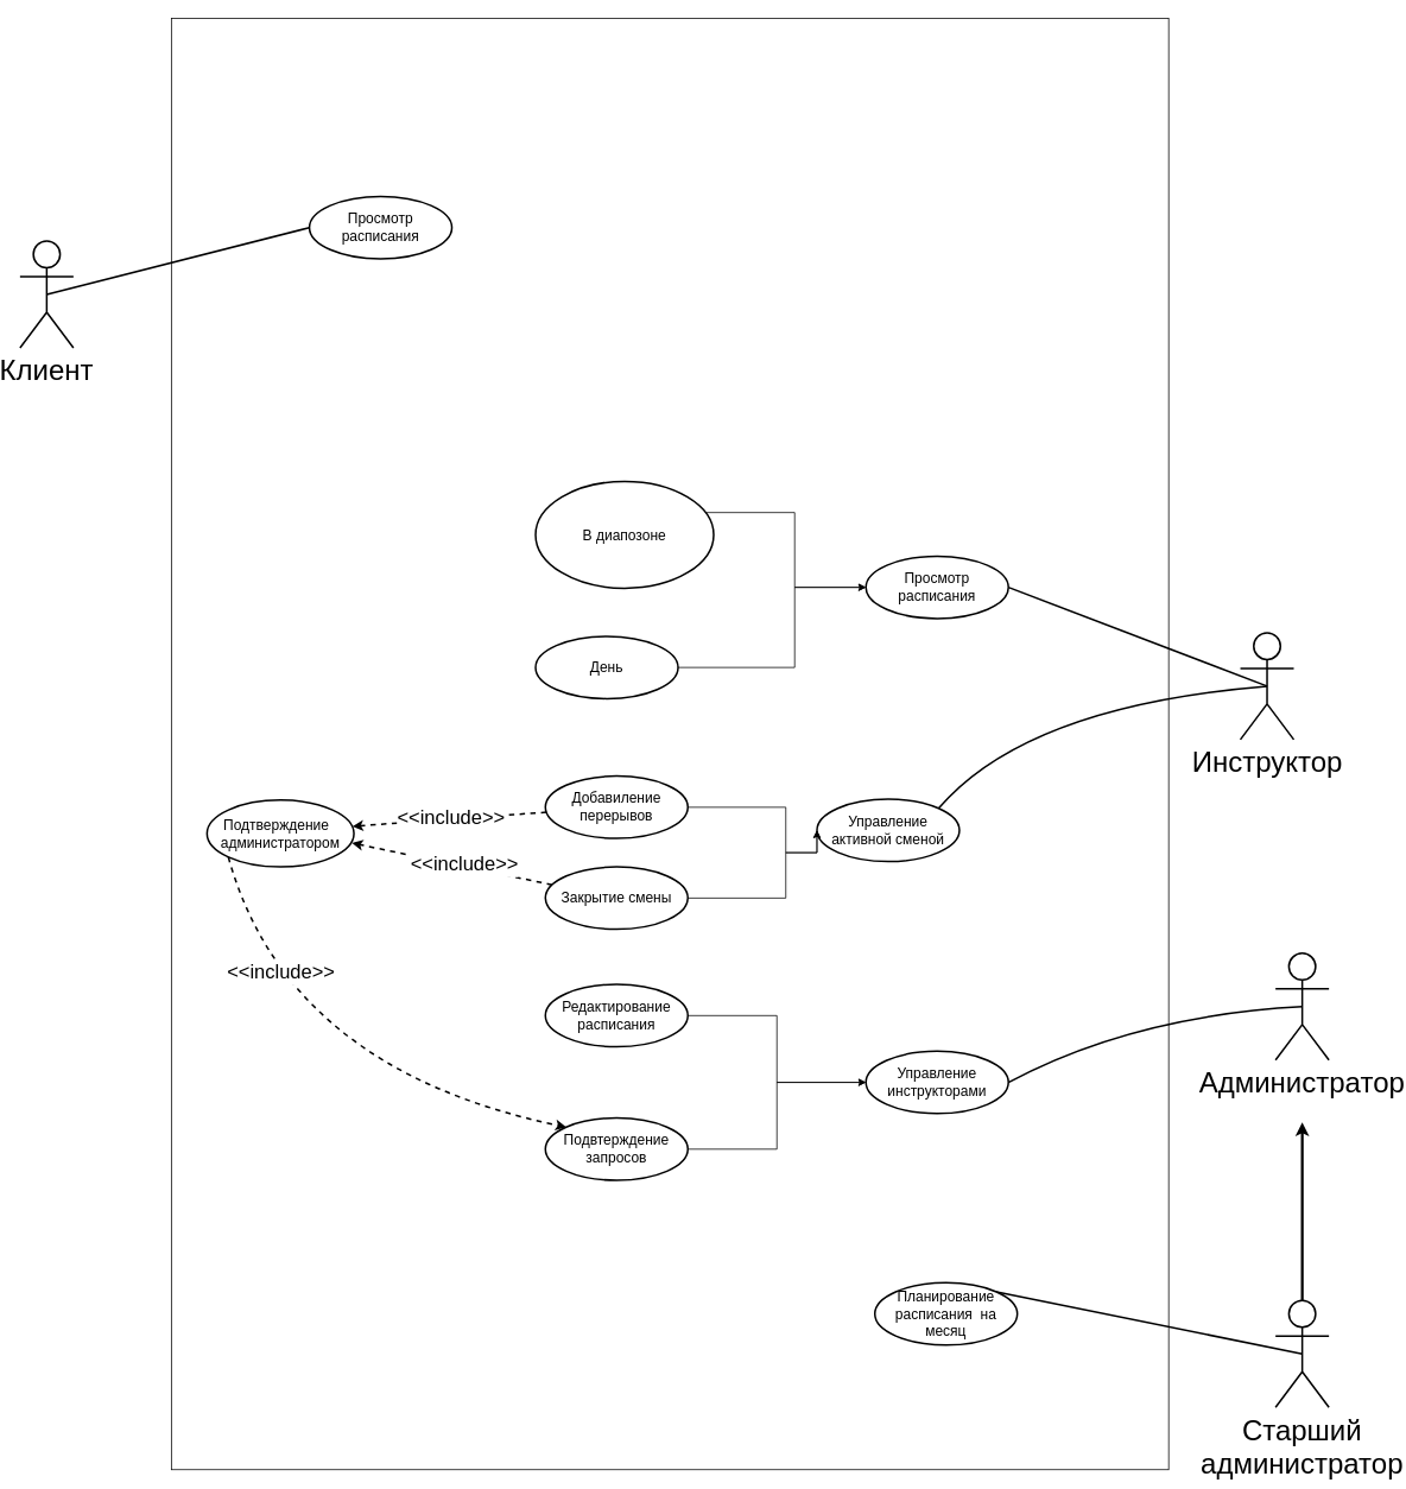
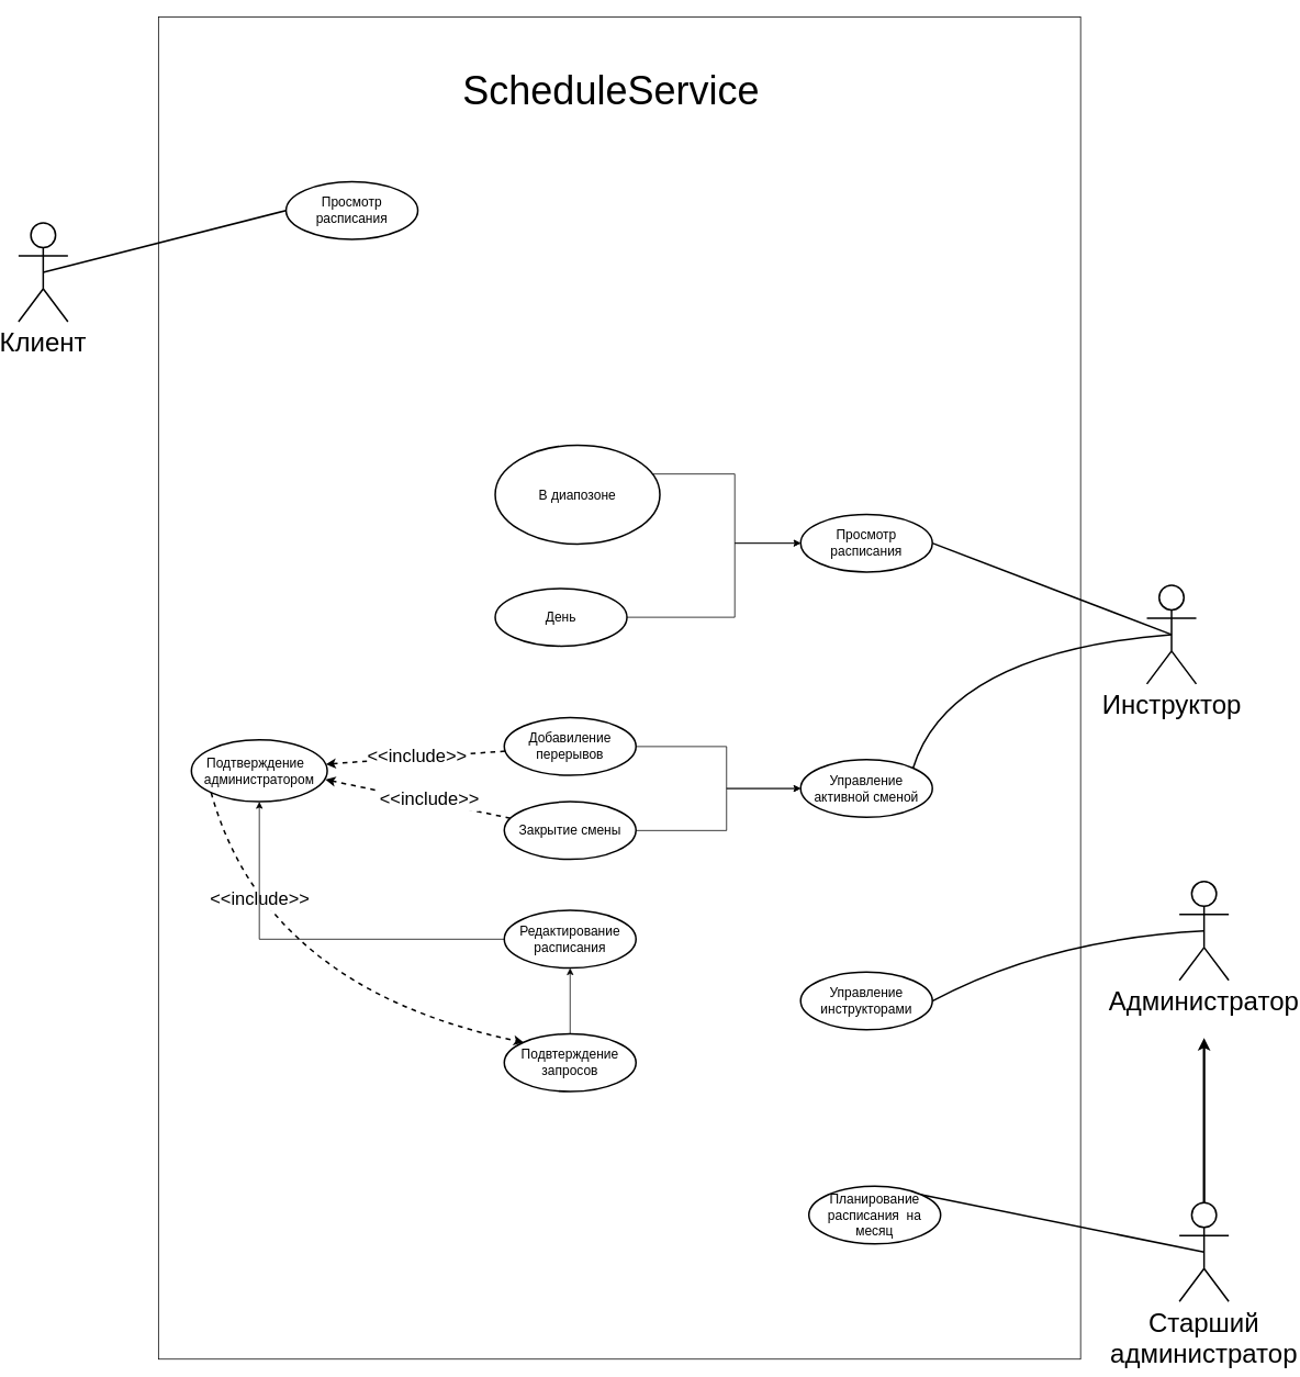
  <mxCell id="0" />
  <mxCell id="1" parent="0" />
  <mxCell id="2" value="Клиент" style="strokeWidth=2;whiteSpace=wrap;shape=umlActor;verticalLabelPosition=bottom;verticalAlign=top;html=1;outlineConnect=0;fontSize=32;" parent="1" vertex="1"><mxGeometry x="20" y="270" width="60" height="120" as="geometry" /></mxCell>
  <mxCell id="3" value="" style="curved=1;startArrow=none;endArrow=none;exitX=0.5;exitY=0.5;entryX=0;entryY=0.5;rounded=0;strokeWidth=2;exitDx=0;exitDy=0;exitPerimeter=0;entryDx=0;entryDy=0;" parent="1" source="2" target="6" edge="1"><mxGeometry relative="1" as="geometry"><Array as="points" /></mxGeometry></mxCell>
  <mxCell id="4" value="" style="group;fontSize=16;" parent="1" vertex="1" connectable="0"><mxGeometry x="230" y="140" width="550" height="330" as="geometry" /></mxCell>
  <mxCell id="5" value="" style="group;fontSize=16;" parent="4" vertex="1" connectable="0"><mxGeometry width="437" height="330" as="geometry" /></mxCell>
  <mxCell id="6" value="Просмотр расписания" style="rounded=1;absoluteArcSize=1;arcSize=14;whiteSpace=wrap;strokeWidth=2;shape=ellipse;perimeter=ellipsePerimeter;html=1;fontSize=16;" parent="5" vertex="1"><mxGeometry x="115" y="80" width="160" height="70" as="geometry" /></mxCell>
  <mxCell id="7" value="Старший администратор" style="strokeWidth=2;whiteSpace=wrap;shape=umlActor;verticalLabelPosition=bottom;verticalAlign=top;html=1;outlineConnect=0;fontSize=32;" parent="1" vertex="1"><mxGeometry x="1430" y="1460" width="60" height="120" as="geometry" /></mxCell>
  <mxCell id="8" value="" style="curved=1;startArrow=none;endArrow=none;entryX=1;entryY=0;rounded=0;strokeWidth=2;entryDx=0;entryDy=0;exitX=0.5;exitY=0.5;exitDx=0;exitDy=0;exitPerimeter=0;fontSize=16;" parent="1" source="7" target="31" edge="1"><mxGeometry relative="1" as="geometry"><Array as="points" /><mxPoint x="1279.5" y="2132" as="sourcePoint" /><mxPoint x="1069.5" y="2087" as="targetPoint" /></mxGeometry></mxCell>
  <mxCell id="9" value="Инструктор" style="strokeWidth=2;whiteSpace=wrap;shape=umlActor;verticalLabelPosition=bottom;verticalAlign=top;html=1;outlineConnect=0;fontSize=32;" parent="1" vertex="1"><mxGeometry x="1390.5" y="710" width="60" height="120" as="geometry" /></mxCell>
  <mxCell id="10" value="" style="curved=1;startArrow=none;endArrow=none;entryX=1;entryY=0.5;rounded=0;strokeWidth=2;entryDx=0;entryDy=0;exitX=0.5;exitY=0.5;exitDx=0;exitDy=0;exitPerimeter=0;" parent="1" source="9" target="26" edge="1"><mxGeometry relative="1" as="geometry"><Array as="points" /><mxPoint x="1315" y="762" as="sourcePoint" /><mxPoint x="957" y="703" as="targetPoint" /></mxGeometry></mxCell>
  <mxCell id="11" value="" style="curved=1;startArrow=none;endArrow=none;exitX=0.5;exitY=0.5;entryX=1;entryY=0;rounded=0;strokeWidth=2;exitDx=0;exitDy=0;exitPerimeter=0;entryDx=0;entryDy=0;" parent="1" source="9" target="23" edge="1"><mxGeometry relative="1" as="geometry"><Array as="points"><mxPoint x="1150" y="792" /></Array></mxGeometry></mxCell>
  <mxCell id="12" value="Администратор" style="strokeWidth=2;whiteSpace=wrap;shape=umlActor;verticalLabelPosition=bottom;verticalAlign=top;html=1;outlineConnect=0;fontSize=32;" parent="1" vertex="1"><mxGeometry x="1430" y="1070" width="60" height="120" as="geometry" /></mxCell>
  <mxCell id="13" value="" style="curved=1;startArrow=none;endArrow=none;exitX=0.5;exitY=0.5;entryX=1;entryY=0.5;rounded=0;strokeWidth=2;exitDx=0;exitDy=0;exitPerimeter=0;entryDx=0;entryDy=0;" parent="1" source="12" target="35" edge="1"><mxGeometry relative="1" as="geometry"><Array as="points"><mxPoint x="1270" y="1140" /></Array><mxPoint x="797" y="1097" as="targetPoint" /></mxGeometry></mxCell>
  <mxCell id="14" style="edgeStyle=orthogonalEdgeStyle;rounded=0;orthogonalLoop=1;jettySize=auto;html=1;strokeWidth=3;" parent="1" source="7" edge="1"><mxGeometry relative="1" as="geometry"><mxPoint x="1460" y="1260" as="targetPoint" /></mxGeometry></mxCell>
  <mxCell id="15" value="Подтверждение&amp;nbsp;&amp;nbsp;&lt;div style=&quot;font-size: 16px;&quot;&gt;администратором&lt;/div&gt;" style="rounded=1;absoluteArcSize=1;arcSize=14;whiteSpace=wrap;strokeWidth=2;shape=ellipse;perimeter=ellipsePerimeter;html=1;fontSize=16;" parent="1" vertex="1"><mxGeometry x="230" y="898" width="165" height="75" as="geometry" /></mxCell>
  <mxCell id="16" style="rounded=0;orthogonalLoop=1;jettySize=auto;html=1;entryX=0.99;entryY=0.392;entryDx=0;entryDy=0;entryPerimeter=0;strokeWidth=2;dashed=1;" parent="1" source="42" target="15" edge="1"><mxGeometry relative="1" as="geometry" /></mxCell>
  <mxCell id="17" value="&lt;span style=&quot;font-size: 22px;&quot;&gt;&amp;lt;&amp;lt;include&amp;gt;&amp;gt;&lt;/span&gt;" style="edgeLabel;html=1;align=center;verticalAlign=middle;resizable=0;points=[];" parent="16" vertex="1" connectable="0"><mxGeometry x="-0.197" y="-3" relative="1" as="geometry"><mxPoint x="-20" y="4" as="offset" /></mxGeometry></mxCell>
  <mxCell id="18" style="rounded=0;orthogonalLoop=1;jettySize=auto;html=1;entryX=0.987;entryY=0.642;entryDx=0;entryDy=0;entryPerimeter=0;strokeWidth=2;dashed=1;" parent="1" source="41" target="15" edge="1"><mxGeometry relative="1" as="geometry" /></mxCell>
  <mxCell id="19" value="&lt;span style=&quot;font-size: 22px;&quot;&gt;&amp;lt;&amp;lt;include&amp;gt;&amp;gt;&lt;/span&gt;" style="edgeLabel;html=1;align=center;verticalAlign=middle;resizable=0;points=[];" parent="18" vertex="1" connectable="0"><mxGeometry x="-0.26" y="5" relative="1" as="geometry"><mxPoint x="-15" y="-10" as="offset" /></mxGeometry></mxCell>
  <mxCell id="20" style="rounded=0;orthogonalLoop=1;jettySize=auto;html=1;entryX=0;entryY=0;entryDx=0;entryDy=0;strokeWidth=2;dashed=1;exitX=0;exitY=1;exitDx=0;exitDy=0;curved=1;" parent="1" source="15" target="37" edge="1"><mxGeometry relative="1" as="geometry"><mxPoint x="-12" y="1047" as="sourcePoint" /><mxPoint x="-270" y="1032" as="targetPoint" /><Array as="points"><mxPoint x="320" y="1200" /></Array></mxGeometry></mxCell>
  <mxCell id="21" value="&lt;span style=&quot;font-size: 22px;&quot;&gt;&amp;lt;&amp;lt;include&amp;gt;&amp;gt;&lt;/span&gt;" style="edgeLabel;html=1;align=center;verticalAlign=middle;resizable=0;points=[];" parent="20" vertex="1" connectable="0"><mxGeometry x="-0.26" y="5" relative="1" as="geometry"><mxPoint x="-2" y="-71" as="offset" /></mxGeometry></mxCell>
  <mxCell id="22" value="" style="group" parent="1" vertex="1" connectable="0"><mxGeometry x="731" y="870" width="399" height="172" as="geometry" /></mxCell>
- <mxCell id="23" value="Управление активной сменой" style="rounded=1;absoluteArcSize=1;arcSize=14;whiteSpace=wrap;strokeWidth=2;shape=ellipse;perimeter=ellipsePerimeter;html=1;fontSize=16;" parent="22" vertex="1"><mxGeometry x="184" y="27" width="160" height="70" as="geometry" /></mxCell>
+ <mxCell id="23" value="Управление активной сменой" style="rounded=1;absoluteArcSize=1;arcSize=14;whiteSpace=wrap;strokeWidth=2;shape=ellipse;perimeter=ellipsePerimeter;html=1;fontSize=16;" parent="22" vertex="1"><mxGeometry x="239" y="52" width="160" height="70" as="geometry" /></mxCell>
  <mxCell id="24" style="edgeStyle=orthogonalEdgeStyle;rounded=0;orthogonalLoop=1;jettySize=auto;html=1;entryX=0;entryY=0.5;entryDx=0;entryDy=0;" parent="1" source="41" target="23" edge="1"><mxGeometry relative="1" as="geometry"><mxPoint x="960" y="957" as="targetPoint" /><Array as="points"><mxPoint x="880" y="1008" /><mxPoint x="880" y="957" /></Array></mxGeometry></mxCell>
  <mxCell id="25" style="edgeStyle=orthogonalEdgeStyle;rounded=0;orthogonalLoop=1;jettySize=auto;html=1;entryX=0;entryY=0.5;entryDx=0;entryDy=0;" parent="1" source="42" target="23" edge="1"><mxGeometry relative="1" as="geometry"><mxPoint x="960" y="957" as="targetPoint" /><Array as="points"><mxPoint x="880" y="906" /><mxPoint x="880" y="957" /></Array></mxGeometry></mxCell>
  <mxCell id="26" value="Просмотр расписания" style="rounded=1;absoluteArcSize=1;arcSize=14;whiteSpace=wrap;strokeWidth=2;shape=ellipse;perimeter=ellipsePerimeter;html=1;fontSize=16;" parent="1" vertex="1"><mxGeometry x="970" y="624" width="160" height="70" as="geometry" /></mxCell>
  <mxCell id="27" style="edgeStyle=orthogonalEdgeStyle;rounded=0;orthogonalLoop=1;jettySize=auto;html=1;entryX=0;entryY=0.5;entryDx=0;entryDy=0;" parent="1" source="29" target="26" edge="1"><mxGeometry relative="1" as="geometry"><Array as="points"><mxPoint x="890" y="575" /><mxPoint x="890" y="659" /></Array></mxGeometry></mxCell>
  <mxCell id="28" style="edgeStyle=orthogonalEdgeStyle;rounded=0;orthogonalLoop=1;jettySize=auto;html=1;entryX=0;entryY=0.5;entryDx=0;entryDy=0;" parent="1" source="30" target="26" edge="1"><mxGeometry relative="1" as="geometry"><Array as="points"><mxPoint x="890" y="749" /><mxPoint x="890" y="659" /></Array></mxGeometry></mxCell>
  <mxCell id="29" value="В диапозоне" style="rounded=1;absoluteArcSize=1;arcSize=14;whiteSpace=wrap;strokeWidth=2;shape=ellipse;perimeter=ellipsePerimeter;html=1;fontSize=16;" parent="1" vertex="1"><mxGeometry x="599" y="540" width="200" height="120" as="geometry" /></mxCell>
  <mxCell id="30" value="День" style="rounded=1;absoluteArcSize=1;arcSize=14;whiteSpace=wrap;strokeWidth=2;shape=ellipse;perimeter=ellipsePerimeter;html=1;fontSize=16;" parent="1" vertex="1"><mxGeometry x="599" y="714" width="160" height="70" as="geometry" /></mxCell>
  <mxCell id="31" value="Планирование расписания&amp;nbsp; на месяц" style="rounded=1;absoluteArcSize=1;arcSize=14;whiteSpace=wrap;strokeWidth=2;shape=ellipse;perimeter=ellipsePerimeter;html=1;fontSize=16;" parent="1" vertex="1"><mxGeometry x="980" y="1440" width="160" height="70" as="geometry" /></mxCell>
  <mxCell id="32" value="&lt;h1 style=&quot;font-size: 16px;&quot;&gt;&lt;br style=&quot;font-size: 16px;&quot;&gt;&lt;/h1&gt;" style="rounded=0;whiteSpace=wrap;html=1;fillColor=none;align=center;fontSize=16;" parent="1" vertex="1"><mxGeometry x="190" y="20" width="1120" height="1630" as="geometry" /></mxCell>
+ <mxCell id="33" value="&lt;span style=&quot;font-size: 48px;&quot;&gt;ScheduleService&lt;/span&gt;" style="text;html=1;align=center;verticalAlign=middle;whiteSpace=wrap;rounded=0;fontSize=16;" parent="1" vertex="1"><mxGeometry x="376" y="89.997" width="728" height="39.457" as="geometry" /></mxCell>
  <mxCell id="34" value="" style="group;fontSize=16;" parent="1" vertex="1" connectable="0"><mxGeometry x="700" y="1060" width="430" height="310" as="geometry" /></mxCell>
  <mxCell id="35" value="Управление инструкторами" style="rounded=1;absoluteArcSize=1;arcSize=14;whiteSpace=wrap;strokeWidth=2;shape=ellipse;perimeter=ellipsePerimeter;html=1;fontSize=16;" parent="34" vertex="1"><mxGeometry x="270" y="120" width="160" height="70" as="geometry" /></mxCell>
  <mxCell id="36" value="Редактирование расписания" style="rounded=1;absoluteArcSize=1;arcSize=14;whiteSpace=wrap;strokeWidth=2;shape=ellipse;perimeter=ellipsePerimeter;html=1;fontSize=16;" parent="34" vertex="1"><mxGeometry x="-90" y="45" width="160" height="70" as="geometry" /></mxCell>
  <mxCell id="37" value="Подвтерждение запросов" style="rounded=1;absoluteArcSize=1;arcSize=14;whiteSpace=wrap;strokeWidth=2;shape=ellipse;perimeter=ellipsePerimeter;html=1;fontSize=16;" parent="34" vertex="1"><mxGeometry x="-90" y="195" width="160" height="70" as="geometry" /></mxCell>
- <mxCell id="38" style="edgeStyle=orthogonalEdgeStyle;rounded=0;orthogonalLoop=1;jettySize=auto;html=1;entryX=0;entryY=0.5;entryDx=0;entryDy=0;" parent="34" source="36" target="35" edge="1"><mxGeometry relative="1" as="geometry" /></mxCell>
- <mxCell id="39" style="edgeStyle=orthogonalEdgeStyle;rounded=0;orthogonalLoop=1;jettySize=auto;html=1;entryX=0;entryY=0.5;entryDx=0;entryDy=0;" parent="34" source="37" target="35" edge="1"><mxGeometry relative="1" as="geometry" /></mxCell>
+ <mxCell id="38" style="edgeStyle=orthogonalEdgeStyle;rounded=0;orthogonalLoop=1;jettySize=auto;html=1;" parent="34" source="36" target="15" edge="1"><mxGeometry relative="1" as="geometry" /></mxCell>
+ <mxCell id="39" style="edgeStyle=orthogonalEdgeStyle;rounded=0;orthogonalLoop=1;jettySize=auto;html=1;" parent="34" source="37" target="36" edge="1"><mxGeometry relative="1" as="geometry" /></mxCell>
  <mxCell id="40" value="" style="group;fontSize=16;" parent="1" vertex="1" connectable="0"><mxGeometry x="610" y="871" width="160" height="172" as="geometry" /></mxCell>
  <mxCell id="41" value="Закрытие смены" style="rounded=1;absoluteArcSize=1;arcSize=14;whiteSpace=wrap;strokeWidth=2;shape=ellipse;perimeter=ellipsePerimeter;html=1;fontSize=16;" parent="40" vertex="1"><mxGeometry y="102" width="160" height="70" as="geometry" /></mxCell>
  <mxCell id="42" value="Добавиление перерывов" style="rounded=1;absoluteArcSize=1;arcSize=14;whiteSpace=wrap;strokeWidth=2;shape=ellipse;perimeter=ellipsePerimeter;html=1;fontSize=16;" parent="40" vertex="1"><mxGeometry width="160" height="70" as="geometry" /></mxCell>
